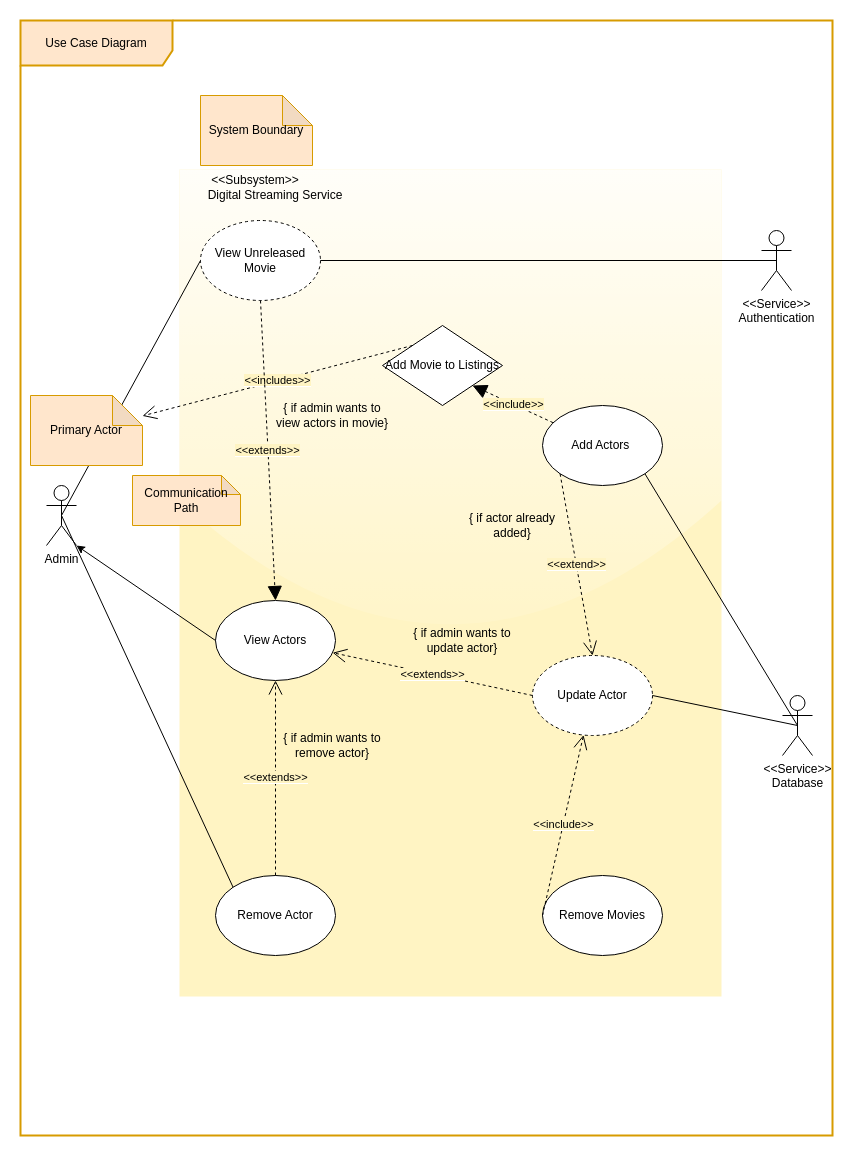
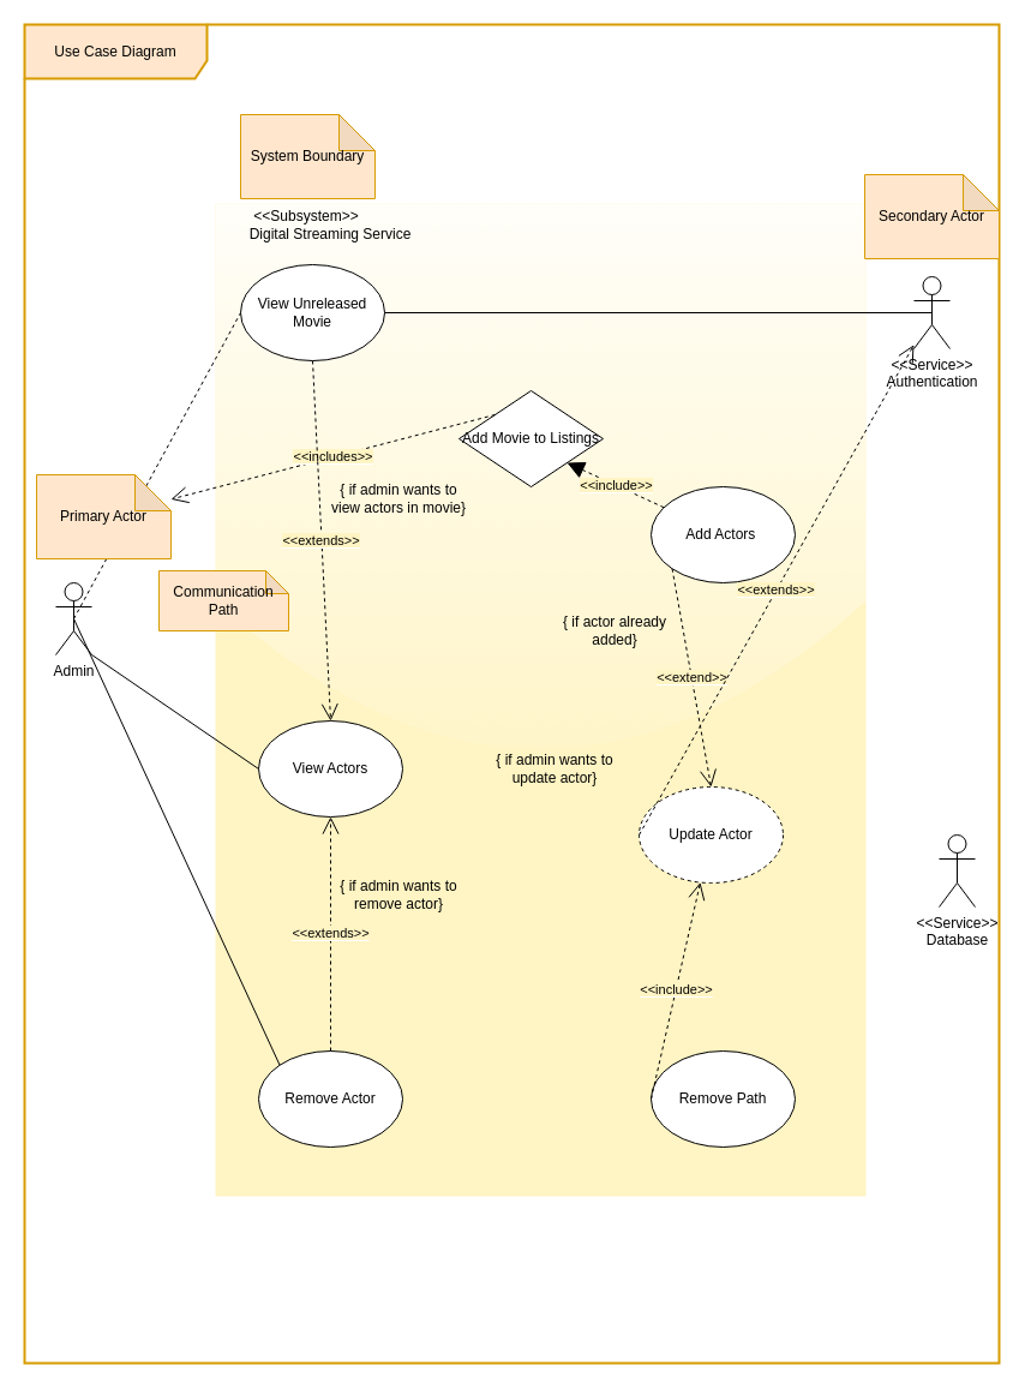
  <mxCell id="0" />
  <mxCell id="1" parent="0" />
  <mxCell id="2" value="Use Case Diagram" style="shape=umlFrame;whiteSpace=wrap;html=1;glass=1;strokeColor=#d79b00;strokeWidth=2;fillColor=#ffe6cc;width=152;height=45;" parent="1" vertex="1"><mxGeometry x="20" y="20" width="812" height="1115" as="geometry" /></mxCell>
  <mxCell id="3" value="" style="rounded=0;whiteSpace=wrap;html=1;glass=1;strokeWidth=2;strokeColor=#FFF4C3;fillColor=#FFF4C3;" parent="1" vertex="1"><mxGeometry x="180" y="170" width="540" height="825" as="geometry" /></mxCell>
  <mxCell id="4" value="Admin" style="shape=umlActor;verticalLabelPosition=bottom;verticalAlign=top;html=1;outlineConnect=0;" parent="1" vertex="1"><mxGeometry x="46" y="485" width="30" height="60" as="geometry" /></mxCell>
- <mxCell id="5" value="View Unreleased Movie" style="ellipse;whiteSpace=wrap;html=1;dashed=1;" parent="1" vertex="1"><mxGeometry x="200" y="220" width="120" height="80" as="geometry" /></mxCell>
- <mxCell id="6" value="" style="endArrow=none;html=1;exitX=0.5;exitY=0.5;exitDx=0;exitDy=0;exitPerimeter=0;entryX=0;entryY=0.5;entryDx=0;entryDy=0;" parent="1" source="4" target="5" edge="1"><mxGeometry width="50" height="50" relative="1" as="geometry"><mxPoint x="400" y="625" as="sourcePoint" /><mxPoint x="450" y="575" as="targetPoint" /></mxGeometry></mxCell>
+ <mxCell id="5" value="View Unreleased Movie" style="ellipse;whiteSpace=wrap;html=1;" parent="1" vertex="1"><mxGeometry x="200" y="220" width="120" height="80" as="geometry" /></mxCell>
+ <mxCell id="6" value="" style="endArrow=none;html=1;exitX=0.5;exitY=0.5;exitDx=0;exitDy=0;exitPerimeter=0;entryX=0;entryY=0.5;entryDx=0;entryDy=0;dashed=1;" parent="1" source="4" target="5" edge="1"><mxGeometry width="50" height="50" relative="1" as="geometry"><mxPoint x="400" y="625" as="sourcePoint" /><mxPoint x="450" y="575" as="targetPoint" /></mxGeometry></mxCell>
  <mxCell id="7" value="&amp;lt;&amp;lt;Service&amp;gt;&amp;gt;&lt;br&gt;Authentication" style="shape=umlActor;verticalLabelPosition=bottom;verticalAlign=top;html=1;outlineConnect=0;" parent="1" vertex="1"><mxGeometry x="761" y="230" width="30" height="60" as="geometry" /></mxCell>
  <mxCell id="8" value="" style="endArrow=none;html=1;entryX=0.5;entryY=0.5;entryDx=0;entryDy=0;entryPerimeter=0;exitX=1;exitY=0.5;exitDx=0;exitDy=0;" parent="1" source="5" target="7" edge="1"><mxGeometry width="50" height="50" relative="1" as="geometry"><mxPoint x="440" y="275" as="sourcePoint" /><mxPoint x="450" y="575" as="targetPoint" /><Array as="points" /></mxGeometry></mxCell>
  <mxCell id="9" value="Add Movie to Listings" style="rhombus;whiteSpace=wrap;html=1;" parent="1" vertex="1"><mxGeometry x="382" y="325" width="120" height="80" as="geometry" /></mxCell>
  <mxCell id="10" value="&lt;span style=&quot;background-color: rgb(255 , 244 , 195)&quot;&gt;&amp;lt;&amp;lt;includes&amp;gt;&amp;gt;&lt;/span&gt;" style="endArrow=open;endSize=12;dashed=1;html=1;exitX=0;exitY=0;exitDx=0;exitDy=0;" parent="1" source="9" target="18" edge="1"><mxGeometry width="160" relative="1" as="geometry"><mxPoint x="340" y="605" as="sourcePoint" /><mxPoint x="500" y="605" as="targetPoint" /></mxGeometry></mxCell>
  <mxCell id="11" value="View Actors" style="ellipse;whiteSpace=wrap;html=1;" parent="1" vertex="1"><mxGeometry x="215" y="600" width="120" height="80" as="geometry" /></mxCell>
  <mxCell id="12" value="Add Actors&amp;nbsp;" style="ellipse;whiteSpace=wrap;html=1;" parent="1" vertex="1"><mxGeometry x="542" y="405" width="120" height="80" as="geometry" /></mxCell>
  <mxCell id="13" value="Update Actor" style="ellipse;whiteSpace=wrap;html=1;dashed=1;" parent="1" vertex="1"><mxGeometry x="532" y="655" width="120" height="80" as="geometry" /></mxCell>
  <mxCell id="14" value="&lt;span style=&quot;background-color: rgb(255 , 244 , 195)&quot;&gt;&amp;lt;&amp;lt;extend&amp;gt;&amp;gt;&lt;/span&gt;" style="endArrow=open;endSize=12;dashed=1;html=1;exitX=0;exitY=1;exitDx=0;exitDy=0;entryX=0.5;entryY=0;entryDx=0;entryDy=0;" parent="1" source="12" target="13" edge="1"><mxGeometry width="160" relative="1" as="geometry"><mxPoint x="432.426" y="313.284" as="sourcePoint" /><mxPoint x="477.574" y="346.716" as="targetPoint" /></mxGeometry></mxCell>
  <mxCell id="15" value="{ if actor already added}" style="text;html=1;strokeColor=none;fillColor=none;align=center;verticalAlign=middle;whiteSpace=wrap;rounded=0;rotation=0;" parent="1" vertex="1"><mxGeometry x="452" y="515" width="120" height="20" as="geometry" /></mxCell>
  <mxCell id="16" value="&amp;lt;&amp;lt;Subsystem&amp;gt;&amp;gt;" style="text;html=1;strokeColor=none;fillColor=none;align=center;verticalAlign=middle;whiteSpace=wrap;rounded=0;" parent="1" vertex="1"><mxGeometry x="180" y="155" width="150" height="50" as="geometry" /></mxCell>
  <mxCell id="17" value="Digital Streaming Service" style="text;html=1;strokeColor=none;fillColor=none;align=center;verticalAlign=middle;whiteSpace=wrap;rounded=0;" parent="1" vertex="1"><mxGeometry x="200" y="170" width="150" height="50" as="geometry" /></mxCell>
  <mxCell id="18" value="Primary Actor" style="shape=note;whiteSpace=wrap;html=1;backgroundOutline=1;darkOpacity=0.05;fillColor=#ffe6cc;strokeColor=#d79b00;" parent="1" vertex="1"><mxGeometry x="30" y="395" width="112" height="70" as="geometry" /></mxCell>
+ <mxCell id="19" value="Secondary Actor" style="shape=note;whiteSpace=wrap;html=1;backgroundOutline=1;darkOpacity=0.05;fillColor=#ffe6cc;strokeColor=#d79b00;" parent="1" vertex="1"><mxGeometry x="720" y="145" width="112" height="70" as="geometry" /></mxCell>
  <mxCell id="20" value="System Boundary" style="shape=note;whiteSpace=wrap;html=1;backgroundOutline=1;darkOpacity=0.05;fillColor=#ffe6cc;strokeColor=#d79b00;" parent="1" vertex="1"><mxGeometry x="200" y="95" width="112" height="70" as="geometry" /></mxCell>
  <mxCell id="21" value="Communication&lt;br&gt;Path" style="shape=note;whiteSpace=wrap;html=1;backgroundOutline=1;darkOpacity=0.05;fillColor=#ffe6cc;strokeColor=#d79b00;size=19;" parent="1" vertex="1"><mxGeometry x="132" y="475" width="108" height="50" as="geometry" /></mxCell>
- <mxCell id="22" value="Remove Movies" style="ellipse;whiteSpace=wrap;html=1;" parent="1" vertex="1"><mxGeometry x="542" y="875" width="120" height="80" as="geometry" /></mxCell>
+ <mxCell id="22" value="Remove Path" style="ellipse;whiteSpace=wrap;html=1;" parent="1" vertex="1"><mxGeometry x="542" y="875" width="120" height="80" as="geometry" /></mxCell>
  <mxCell id="23" value="Remove Actor" style="ellipse;whiteSpace=wrap;html=1;" parent="1" vertex="1"><mxGeometry x="215" y="875" width="120" height="80" as="geometry" /></mxCell>
- <mxCell id="24" value="" style="endArrow=classic;html=1;entryX=1;entryY=1;entryDx=0;entryDy=0;entryPerimeter=0;exitX=0;exitY=0.5;exitDx=0;exitDy=0;" parent="1" source="11" target="4" edge="1"><mxGeometry width="50" height="50" relative="1" as="geometry"><mxPoint x="432" y="555" as="sourcePoint" /><mxPoint x="482" y="505" as="targetPoint" /></mxGeometry></mxCell>
- <mxCell id="25" value="&lt;span style=&quot;background-color: rgb(255 , 244 , 195)&quot;&gt;&amp;lt;&amp;lt;extends&amp;gt;&amp;gt;&lt;/span&gt;" style="endArrow=open;endSize=12;dashed=1;html=1;exitX=0;exitY=0.5;exitDx=0;exitDy=0;" parent="1" source="13" target="11" edge="1"><mxGeometry width="160" relative="1" as="geometry"><mxPoint x="432.426" y="313.284" as="sourcePoint" /><mxPoint x="579.574" y="501.716" as="targetPoint" /></mxGeometry></mxCell>
+ <mxCell id="24" value="" style="endArrow=none;html=1;entryX=1;entryY=1;entryDx=0;entryDy=0;entryPerimeter=0;exitX=0;exitY=0.5;exitDx=0;exitDy=0;" parent="1" source="11" target="4" edge="1"><mxGeometry width="50" height="50" relative="1" as="geometry"><mxPoint x="432" y="555" as="sourcePoint" /><mxPoint x="482" y="505" as="targetPoint" /></mxGeometry></mxCell>
+ <mxCell id="25" value="&lt;span style=&quot;background-color: rgb(255 , 244 , 195)&quot;&gt;&amp;lt;&amp;lt;extends&amp;gt;&amp;gt;&lt;/span&gt;" style="endArrow=open;endSize=12;dashed=1;html=1;exitX=0;exitY=0.5;exitDx=0;exitDy=0;" parent="1" source="13" target="7" edge="1"><mxGeometry width="160" relative="1" as="geometry"><mxPoint x="432.426" y="313.284" as="sourcePoint" /><mxPoint x="579.574" y="501.716" as="targetPoint" /></mxGeometry></mxCell>
  <mxCell id="26" value="&lt;span style=&quot;background-color: rgb(255 , 244 , 195)&quot;&gt;&amp;lt;&amp;lt;extends&amp;gt;&amp;gt;&lt;/span&gt;" style="endArrow=open;endSize=12;dashed=1;html=1;exitX=0.5;exitY=0;exitDx=0;exitDy=0;entryX=0.5;entryY=1;entryDx=0;entryDy=0;" parent="1" source="23" target="11" edge="1"><mxGeometry width="160" relative="1" as="geometry"><mxPoint x="562" y="530" as="sourcePoint" /><mxPoint x="372" y="575" as="targetPoint" /></mxGeometry></mxCell>
  <mxCell id="27" value="&amp;lt;&amp;lt;Service&amp;gt;&amp;gt;&lt;br&gt;Database" style="shape=umlActor;verticalLabelPosition=bottom;verticalAlign=top;html=1;outlineConnect=0;" parent="1" vertex="1"><mxGeometry x="782" y="695" width="30" height="60" as="geometry" /></mxCell>
- <mxCell id="28" value="" style="endArrow=none;html=1;entryX=1;entryY=1;entryDx=0;entryDy=0;exitX=0.5;exitY=0.5;exitDx=0;exitDy=0;exitPerimeter=0;" parent="1" source="27" target="12" edge="1"><mxGeometry width="50" height="50" relative="1" as="geometry"><mxPoint x="432" y="545" as="sourcePoint" /><mxPoint x="482" y="495" as="targetPoint" /></mxGeometry></mxCell>
  <mxCell id="29" value="" style="endArrow=none;html=1;entryX=0;entryY=0;entryDx=0;entryDy=0;exitX=0.5;exitY=0.5;exitDx=0;exitDy=0;exitPerimeter=0;" parent="1" source="4" target="23" edge="1"><mxGeometry width="50" height="50" relative="1" as="geometry"><mxPoint x="778" y="595" as="sourcePoint" /><mxPoint x="524.426" y="513.284" as="targetPoint" /></mxGeometry></mxCell>
- <mxCell id="30" value="" style="endArrow=none;html=1;entryX=1;entryY=0.5;entryDx=0;entryDy=0;exitX=0.5;exitY=0.5;exitDx=0;exitDy=0;exitPerimeter=0;" parent="1" target="13" edge="1" source="27"><mxGeometry width="50" height="50" relative="1" as="geometry"><mxPoint x="782" y="695" as="sourcePoint" /><mxPoint x="344.426" y="726.716" as="targetPoint" /></mxGeometry></mxCell>
  <mxCell id="31" value="{ if admin wants to remove actor}" style="text;html=1;strokeColor=none;fillColor=none;align=center;verticalAlign=middle;whiteSpace=wrap;rounded=0;rotation=0;" parent="1" vertex="1"><mxGeometry x="272" y="735" width="120" height="20" as="geometry" /></mxCell>
  <mxCell id="32" value="{ if admin wants to update actor}" style="text;html=1;strokeColor=none;fillColor=none;align=center;verticalAlign=middle;whiteSpace=wrap;rounded=0;rotation=0;" parent="1" vertex="1"><mxGeometry x="402" y="630" width="120" height="20" as="geometry" /></mxCell>
  <mxCell id="33" value="&lt;span style=&quot;background-color: rgb(255 , 244 , 195)&quot;&gt;&amp;lt;&amp;lt;include&amp;gt;&amp;gt;&lt;/span&gt;" style="endArrow=block;endSize=12;dashed=1;html=1;entryX=1;entryY=1;entryDx=0;entryDy=0;" parent="1" source="12" target="9" edge="1"><mxGeometry width="160" relative="1" as="geometry"><mxPoint x="320" y="310" as="sourcePoint" /><mxPoint x="462" y="595" as="targetPoint" /></mxGeometry></mxCell>
  <mxCell id="34" value="&lt;span style=&quot;background-color: rgb(255 , 244 , 195)&quot;&gt;&amp;lt;&amp;lt;include&amp;gt;&amp;gt;&lt;/span&gt;" style="endArrow=open;endSize=12;dashed=1;html=1;exitX=0;exitY=0.5;exitDx=0;exitDy=0;" parent="1" source="22" target="13" edge="1"><mxGeometry width="160" relative="1" as="geometry"><mxPoint x="612.466" y="447.179" as="sourcePoint" /><mxPoint x="584.426" y="393.284" as="targetPoint" /></mxGeometry></mxCell>
- <mxCell id="35" value="&lt;span style=&quot;background-color: rgb(255 , 244 , 195)&quot;&gt;&amp;lt;&amp;lt;extends&amp;gt;&amp;gt;&lt;/span&gt;" style="endArrow=block;endSize=12;dashed=1;html=1;exitX=0.5;exitY=1;exitDx=0;exitDy=0;entryX=0.5;entryY=0;entryDx=0;entryDy=0;" parent="1" source="5" target="11" edge="1"><mxGeometry width="160" relative="1" as="geometry"><mxPoint x="250" y="745" as="sourcePoint" /><mxPoint x="419.574" y="663.284" as="targetPoint" /></mxGeometry></mxCell>
+ <mxCell id="35" value="&lt;span style=&quot;background-color: rgb(255 , 244 , 195)&quot;&gt;&amp;lt;&amp;lt;extends&amp;gt;&amp;gt;&lt;/span&gt;" style="endArrow=open;endSize=12;dashed=1;html=1;exitX=0.5;exitY=1;exitDx=0;exitDy=0;entryX=0.5;entryY=0;entryDx=0;entryDy=0;" parent="1" source="5" target="11" edge="1"><mxGeometry width="160" relative="1" as="geometry"><mxPoint x="250" y="745" as="sourcePoint" /><mxPoint x="419.574" y="663.284" as="targetPoint" /></mxGeometry></mxCell>
  <mxCell id="36" value="{ if admin wants to view actors in movie}" style="text;html=1;strokeColor=none;fillColor=none;align=center;verticalAlign=middle;whiteSpace=wrap;rounded=0;rotation=0;" parent="1" vertex="1"><mxGeometry x="272" y="405" width="120" height="20" as="geometry" /></mxCell>
